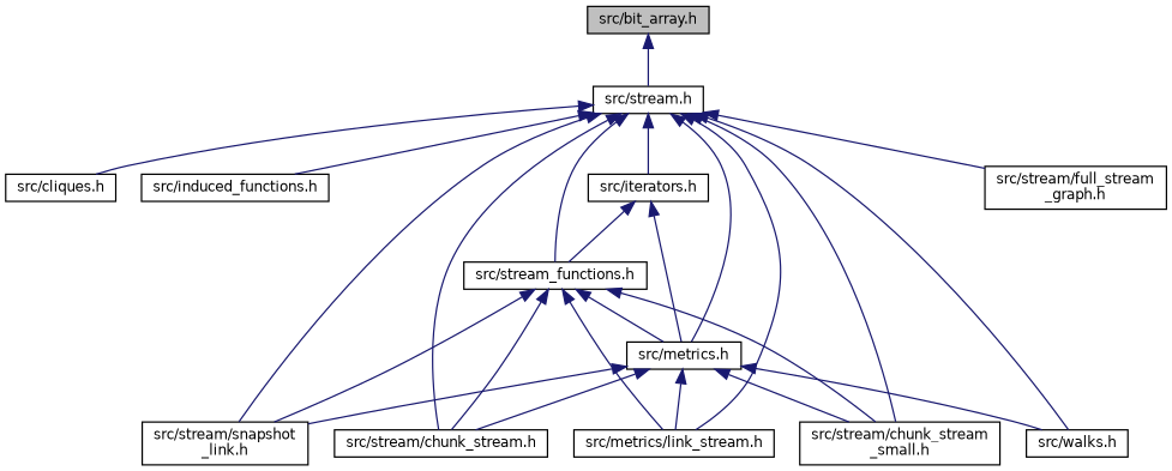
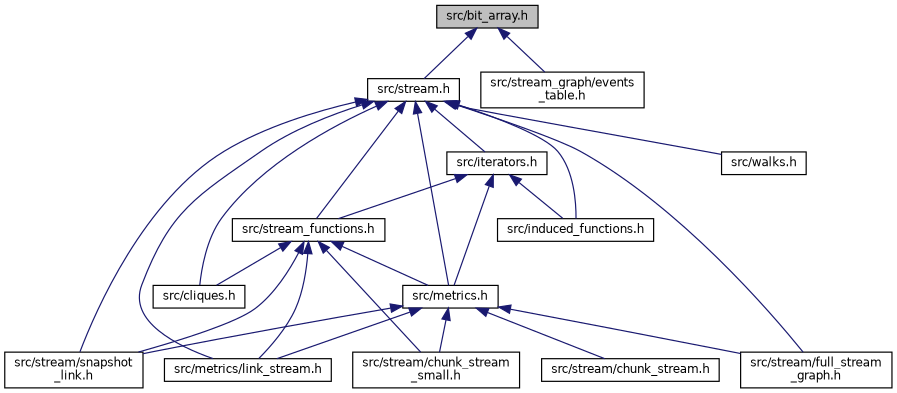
  digraph {
    node [color=black fillcolor=white fontname=Helvetica fontsize=10 shape=record style=filled]
    edge [color=midnightblue dir=back fontname=Helvetica fontsize=10 labelfontname=Helvetica labelfontsize=10 style=solid]
    n1 [fillcolor=grey75 fontcolor=black height=0.2 label="src/bit_array.h" width=0.4]
    n2 [height=0.2 label="src/stream.h" width=0.4]
+   n3 [height=0.2 label="src/stream_graph/events\l_table.h" width=0.4]
    n4 [height=0.2 label="src/cliques.h" width=0.4]
    n5 [height=0.2 label="src/induced_functions.h" width=0.4]
    n6 [height=0.2 label="src/iterators.h" width=0.4]
    n7 [height=0.2 label="src/metrics.h" width=0.4]
    n8 [height=0.2 label="src/stream/chunk_stream.h" width=0.4]
    n9 [height=0.2 label="src/stream/chunk_stream\l_small.h" width=0.4]
    n10 [height=0.2 label="src/stream/full_stream\l_graph.h" width=0.4]
    n11 [height=0.2 label="src/metrics/link_stream.h" width=0.4]
    n12 [height=0.2 label="src/stream/snapshot\l_link.h" width=0.4]
    n13 [height=0.2 label="src/stream_functions.h" width=0.4]
    n14 [height=0.2 label="src/walks.h" width=0.4]
    n1 -> n2
+   n1 -> n3
    n2 -> n4
    n2 -> n5
    n2 -> n6
    n2 -> n7
-   n2 -> n8
-   n2 -> n9
    n2 -> n10
    n2 -> n11
    n2 -> n12
    n2 -> n13
    n2 -> n14
+   n6 -> n5
    n6 -> n7
    n6 -> n13
    n7 -> n8
    n7 -> n9
-   n7 -> n14
+   n7 -> n10
    n7 -> n11
    n7 -> n12
    n13 -> n7
-   n13 -> n8
+   n13 -> n4
    n13 -> n9
    n13 -> n11
    n13 -> n12
  }
